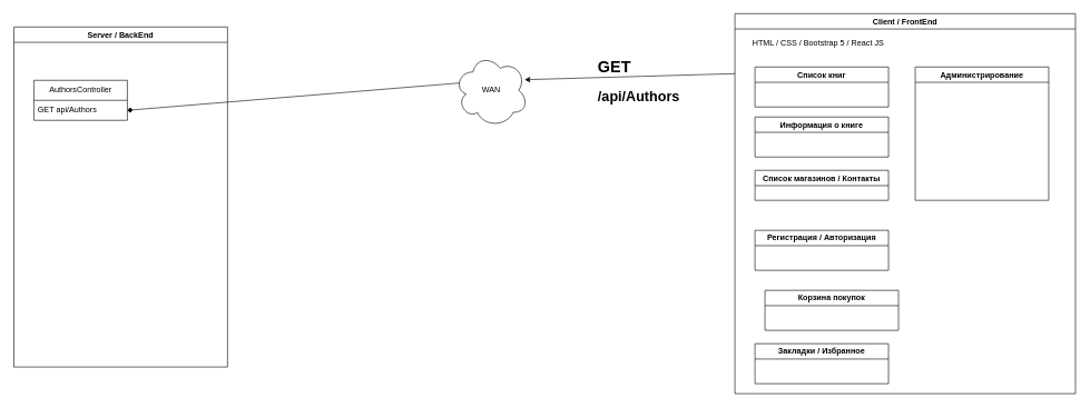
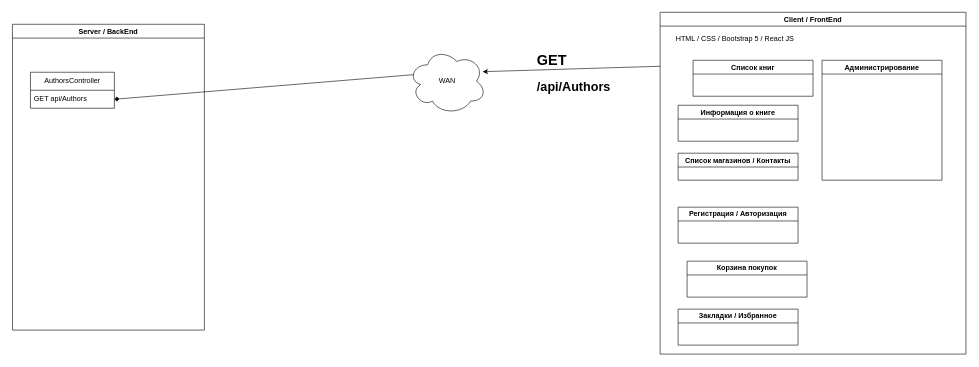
  <mxCell id="0" />
  <mxCell id="1" parent="0" />
- <mxCell id="2" value="WAN" style="ellipse;shape=cloud;whiteSpace=wrap;html=1;" vertex="1" parent="1"><mxGeometry x="680" y="80" width="110" height="110" as="geometry" /></mxCell>
+ <mxCell id="2" value="WAN" style="ellipse;shape=cloud;whiteSpace=wrap;html=1;" vertex="1" parent="1"><mxGeometry x="680" y="80" width="130" height="110" as="geometry" /></mxCell>
  <mxCell id="3" value="Client / FrontEnd" style="swimlane;whiteSpace=wrap;html=1;" vertex="1" parent="1"><mxGeometry x="1100" y="20" width="510" height="570" as="geometry" /></mxCell>
- <mxCell id="4" value="Список книг" style="swimlane;whiteSpace=wrap;html=1;" vertex="1" parent="3"><mxGeometry x="30" y="80" width="200" height="60" as="geometry" /></mxCell>
+ <mxCell id="4" value="Список книг" style="swimlane;whiteSpace=wrap;html=1;" vertex="1" parent="3"><mxGeometry x="55" y="80" width="200" height="60" as="geometry" /></mxCell>
  <mxCell id="5" value="Информация о книге" style="swimlane;whiteSpace=wrap;html=1;" vertex="1" parent="3"><mxGeometry x="30" y="155" width="200" height="60" as="geometry" /></mxCell>
  <mxCell id="6" value="Корзина покупок" style="swimlane;whiteSpace=wrap;html=1;" vertex="1" parent="3"><mxGeometry x="45" y="415" width="200" height="60" as="geometry" /></mxCell>
  <mxCell id="7" value="Список магазинов / Контакты" style="swimlane;whiteSpace=wrap;html=1;" vertex="1" parent="3"><mxGeometry x="30" y="235" width="200" height="45" as="geometry" /></mxCell>
  <mxCell id="8" value="Регистрация / Авторизация" style="swimlane;whiteSpace=wrap;html=1;startSize=23;" vertex="1" parent="3"><mxGeometry x="30" y="325" width="200" height="60" as="geometry" /></mxCell>
  <mxCell id="9" value="Закладки / Избранное" style="swimlane;whiteSpace=wrap;html=1;" vertex="1" parent="3"><mxGeometry x="30" y="495" width="200" height="60" as="geometry" /></mxCell>
  <mxCell id="10" value="Администрирование" style="swimlane;whiteSpace=wrap;html=1;" vertex="1" parent="3"><mxGeometry x="270" y="80" width="200" height="200" as="geometry" /></mxCell>
  <mxCell id="11" value="HTML / CSS / Bootstrap 5 / React JS" style="text;html=1;strokeColor=none;fillColor=none;align=center;verticalAlign=middle;whiteSpace=wrap;rounded=0;" vertex="1" parent="3"><mxGeometry x="10" y="30" width="230" height="30" as="geometry" /></mxCell>
  <mxCell id="12" value="Server / BackEnd" style="swimlane;whiteSpace=wrap;html=1;" vertex="1" parent="1"><mxGeometry x="20" y="40" width="320" height="510" as="geometry" /></mxCell>
  <mxCell id="13" value="AuthorsController" style="swimlane;fontStyle=0;childLayout=stackLayout;horizontal=1;startSize=30;horizontalStack=0;resizeParent=1;resizeParentMax=0;resizeLast=0;collapsible=1;marginBottom=0;whiteSpace=wrap;html=1;" vertex="1" parent="12"><mxGeometry x="30" y="80" width="140" height="60" as="geometry" /></mxCell>
  <mxCell id="14" value="GET api/Authors" style="text;strokeColor=none;fillColor=none;align=left;verticalAlign=middle;spacingLeft=4;spacingRight=4;overflow=hidden;points=[[0,0.5],[1,0.5]];portConstraint=eastwest;rotatable=0;whiteSpace=wrap;html=1;" vertex="1" parent="13"><mxGeometry y="30" width="140" height="30" as="geometry" /></mxCell>
  <mxCell id="15" value="" style="endArrow=classic;html=1;rounded=0;entryX=0.954;entryY=0.355;entryDx=0;entryDy=0;entryPerimeter=0;" edge="1" parent="1" target="2"><mxGeometry width="50" height="50" relative="1" as="geometry"><mxPoint x="1100" y="110" as="sourcePoint" /><mxPoint x="820" y="150" as="targetPoint" /></mxGeometry></mxCell>
  <mxCell id="16" value="&lt;h1&gt;GET&lt;/h1&gt;&lt;p&gt;&lt;font style=&quot;font-size: 21px;&quot;&gt;&lt;b&gt;/api/Authors&lt;/b&gt;&lt;/font&gt;&lt;/p&gt;" style="text;html=1;strokeColor=none;fillColor=none;spacing=5;spacingTop=-20;whiteSpace=wrap;overflow=hidden;rounded=0;" vertex="1" parent="1"><mxGeometry x="890" y="80" width="190" height="90" as="geometry" /></mxCell>
  <mxCell id="17" value="" style="endArrow=diamond;html=1;rounded=0;exitX=0.07;exitY=0.4;exitDx=0;exitDy=0;exitPerimeter=0;entryX=1;entryY=0.5;entryDx=0;entryDy=0;" edge="1" parent="1" source="2" target="14"><mxGeometry width="50" height="50" relative="1" as="geometry"><mxPoint x="610" y="170" as="sourcePoint" /><mxPoint x="660" y="120" as="targetPoint" /></mxGeometry></mxCell>
